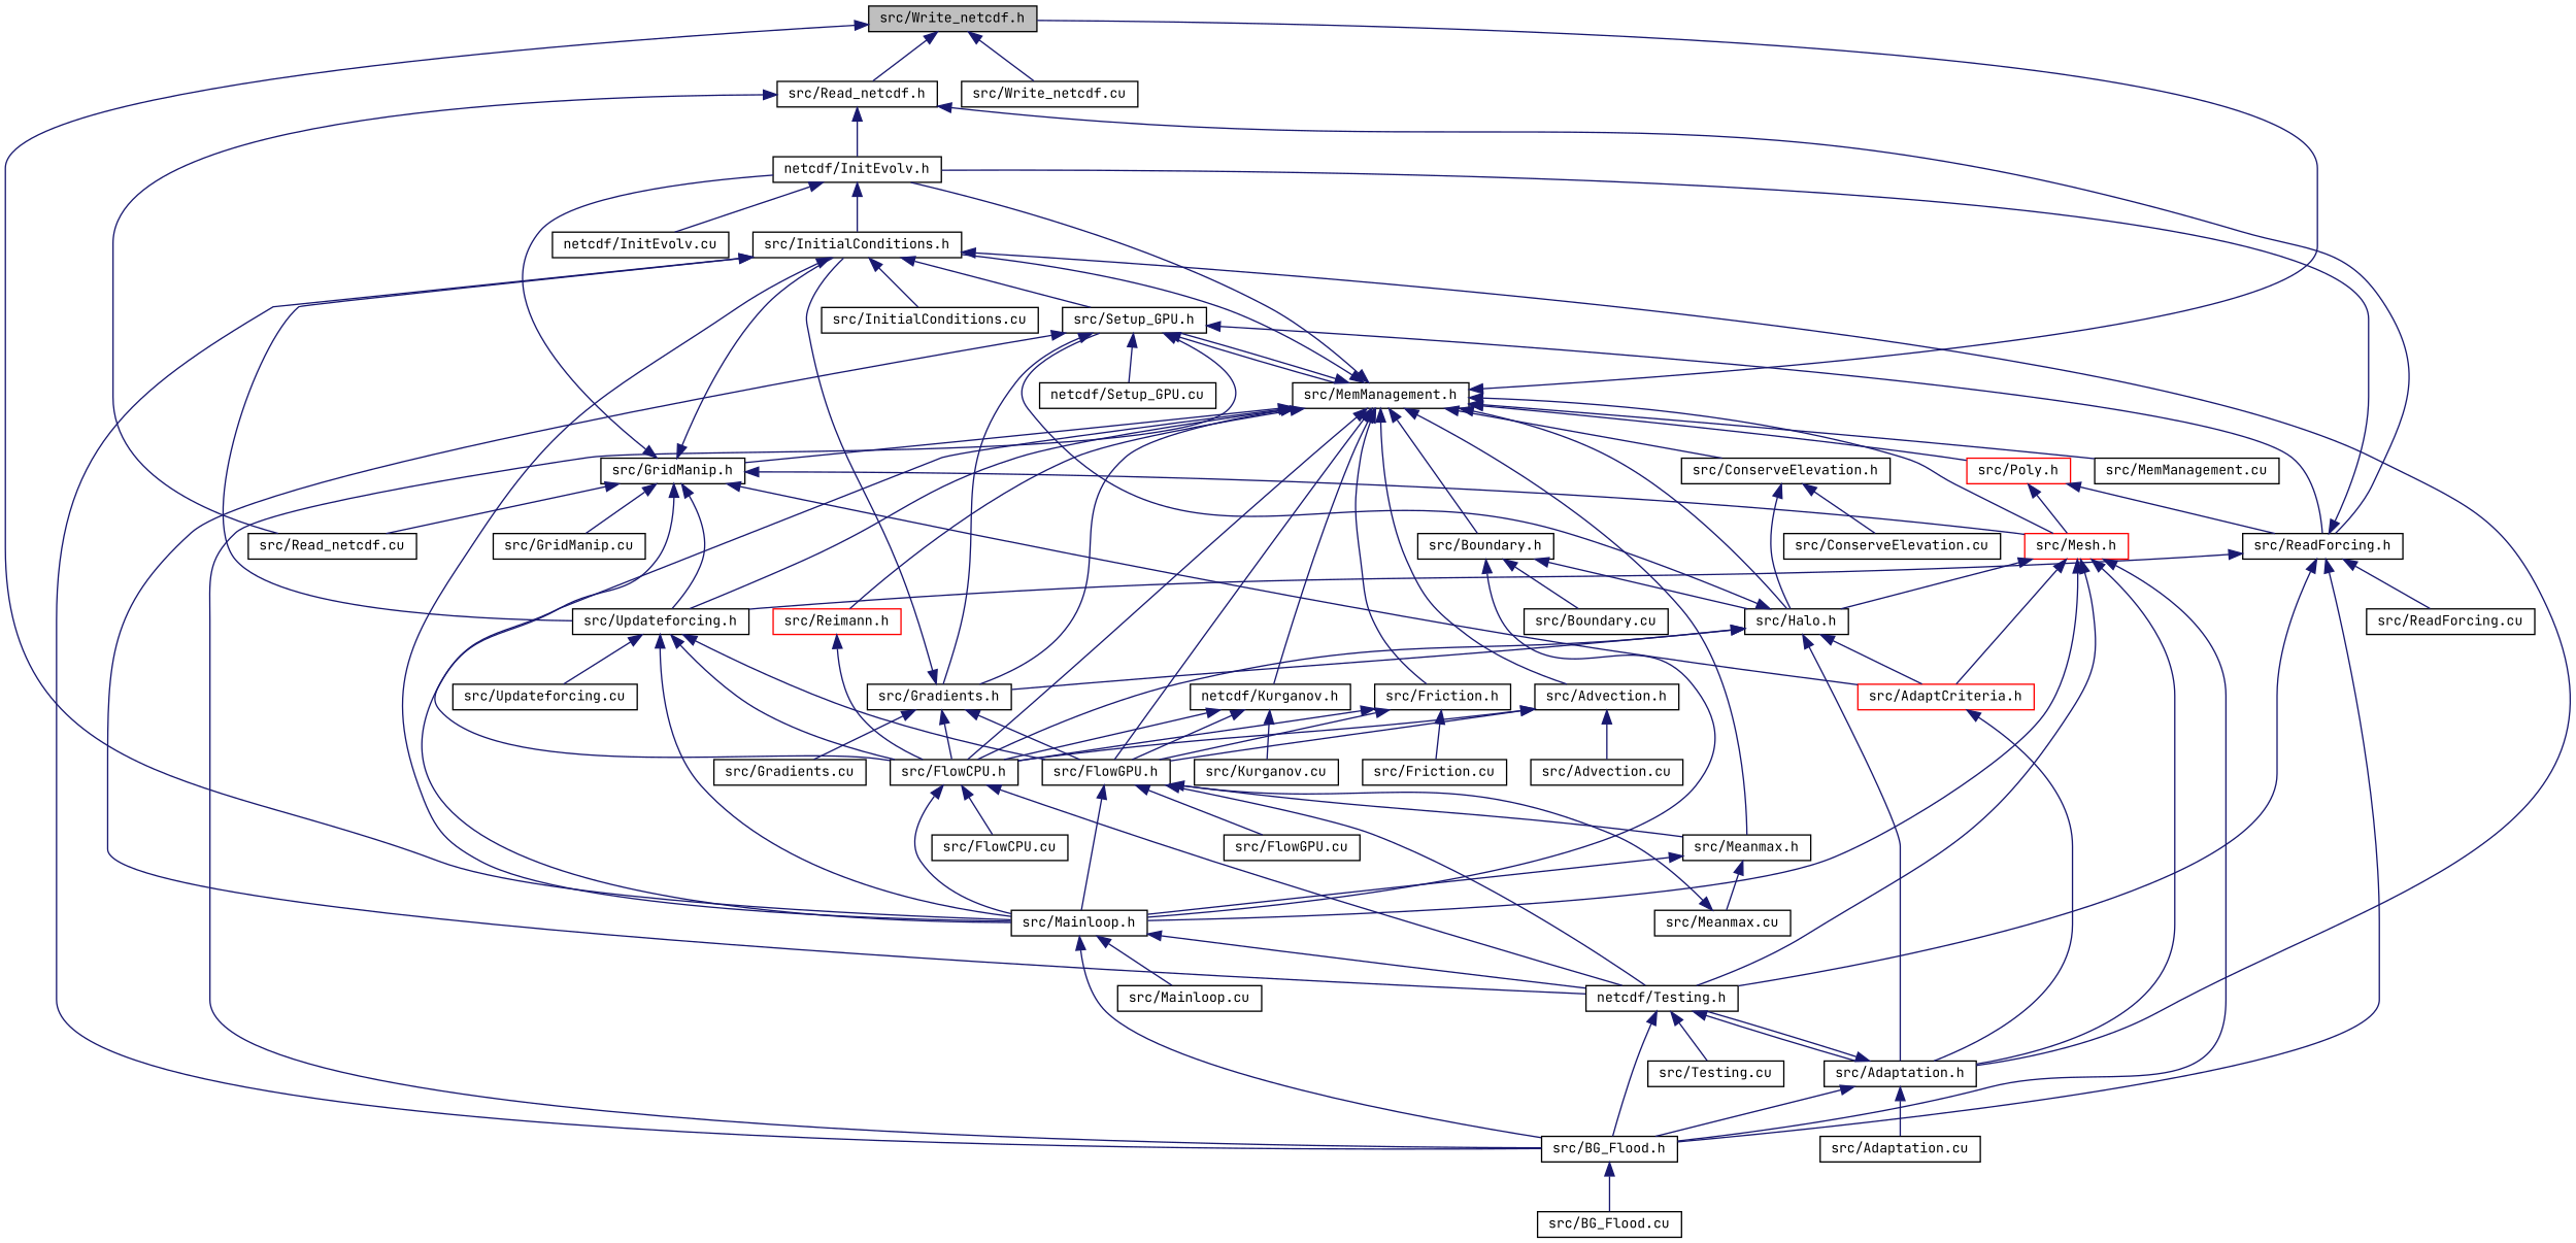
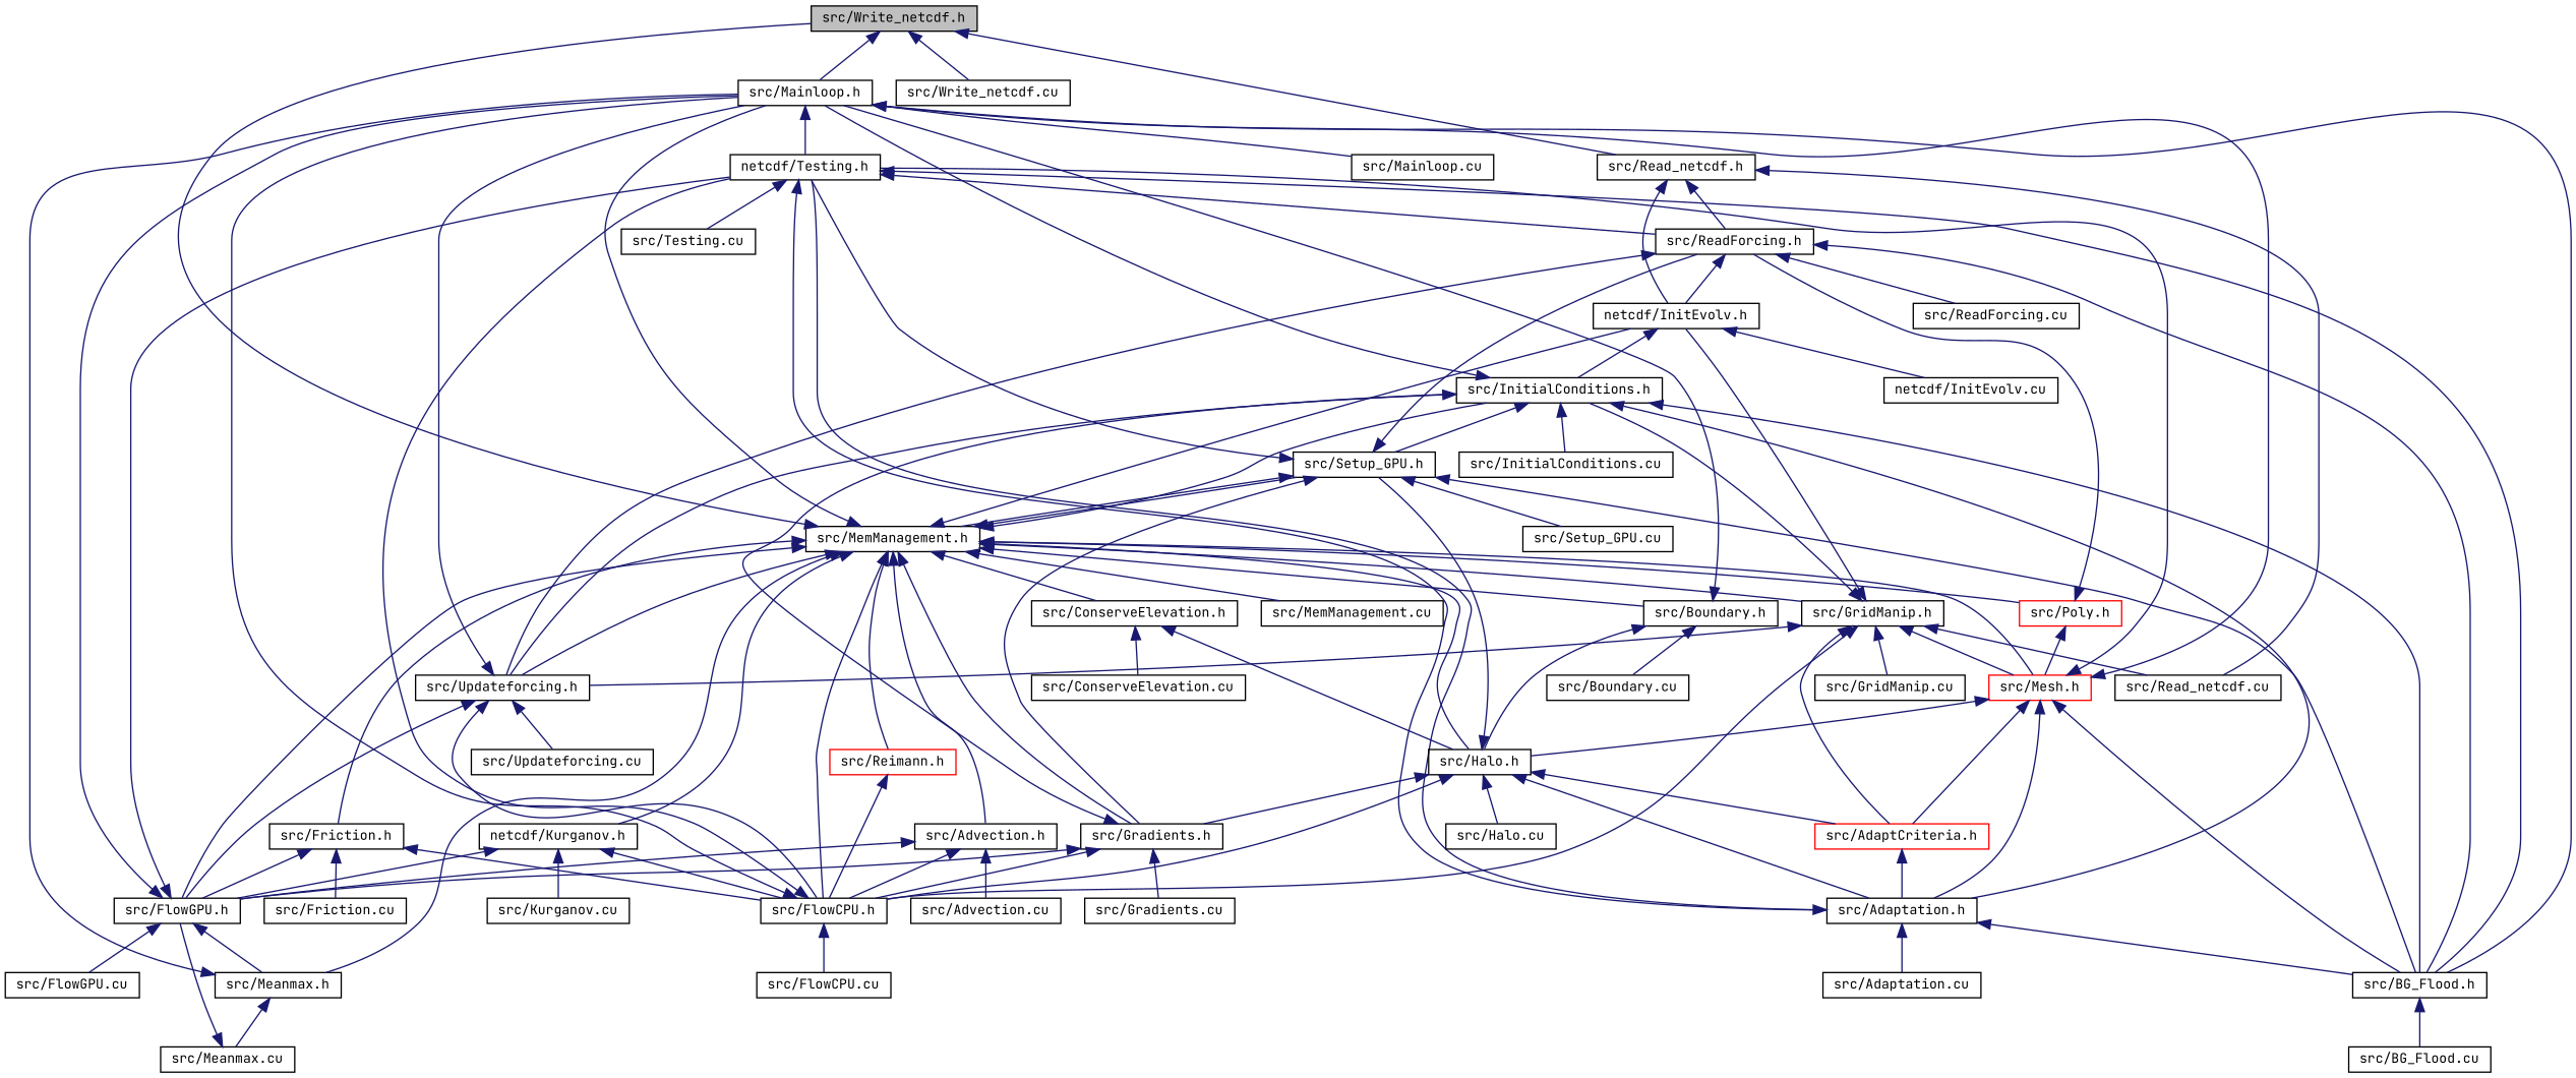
  digraph {
    fontname="JetBrains Mono"
    node [color=black fontname="JetBrains Mono" fontsize=10 shape=record]
    edge [color=midnightblue dir=back fontname="JetBrains Mono" fontsize=10 labelfontname=Helvetica labelfontsize=10 style=solid]
    n1 [fillcolor=grey75 fontcolor=black height=0.2 label="src/Write_netcdf.h" style=filled width=0.4]
    n2 [height=0.2 label="src/Mainloop.h" width=0.4]
    n3 [height=0.2 label="src/Read_netcdf.h" width=0.4]
    n4 [height=0.2 label="src/Write_netcdf.cu" width=0.4]
    n5 [height=0.2 label="src/BG_Flood.h" width=0.4]
    n6 [height=0.2 label="src/Mainloop.cu" width=0.4]
    n7 [height=0.2 label="netcdf/Testing.h" width=0.4]
    n8 [height=0.2 label="netcdf/InitEvolv.h" width=0.4]
    n9 [height=0.2 label="src/ReadForcing.h" width=0.4]
    n10 [height=0.2 label="src/Read_netcdf.cu" width=0.4]
    n11 [height=0.2 label="src/BG_Flood.cu" width=0.4]
    n12 [height=0.2 label="src/Adaptation.h" width=0.4]
    n13 [height=0.2 label="src/Testing.cu" width=0.4]
    n14 [height=0.2 label="src/Adaptation.cu" width=0.4]
    n15 [height=0.2 label="netcdf/InitEvolv.cu" width=0.4]
    n16 [height=0.2 label="src/InitialConditions.h" width=0.4]
    n17 [height=0.2 label="src/Updateforcing.h" width=0.4]
    n18 [height=0.2 label="src/ReadForcing.cu" width=0.4]
    n19 [height=0.2 label="src/InitialConditions.cu" width=0.4]
    n20 [height=0.2 label="src/Setup_GPU.h" width=0.4]
    n21 [height=0.2 label="src/Gradients.h" width=0.4]
    n22 [height=0.2 label="src/MemManagement.h" width=0.4]
-   n23 [height=0.2 label="netcdf/Setup_GPU.cu" width=0.4]
+   n23 [height=0.2 label="src/Setup_GPU.cu" width=0.4]
    n24 [height=0.2 label="src/FlowCPU.h" width=0.4]
    n25 [height=0.2 label="src/FlowGPU.h" width=0.4]
    n26 [height=0.2 label="src/Updateforcing.cu" width=0.4]
    n27 [height=0.2 label="src/Gradients.cu" width=0.4]
    n28 [height=0.2 label="src/Meanmax.h" width=0.4]
    n29 [height=0.2 label="src/Advection.h" width=0.4]
    n30 [height=0.2 label="src/Boundary.h" width=0.4]
    n31 [height=0.2 label="src/Halo.h" width=0.4]
    n32 [height=0.2 label="src/ConserveElevation.h" width=0.4]
    n33 [height=0.2 label="src/Friction.h" width=0.4]
    n34 [height=0.2 label="src/GridManip.h" width=0.4]
    n35 [color=red height=0.2 label="src/Mesh.h" width=0.4]
    n36 [height=0.2 label="netcdf/Kurganov.h" width=0.4]
    n37 [height=0.2 label="src/MemManagement.cu" width=0.4]
    n38 [color=red height=0.2 label="src/Poly.h" width=0.4]
    n39 [color=red height=0.2 label="src/Reimann.h" width=0.4]
    n40 [height=0.2 label="src/FlowCPU.cu" width=0.4]
    n41 [height=0.2 label="src/FlowGPU.cu" width=0.4]
    n42 [height=0.2 label="src/Meanmax.cu" width=0.4]
    n43 [height=0.2 label="src/Advection.cu" width=0.4]
    n44 [height=0.2 label="src/Boundary.cu" width=0.4]
    n45 [color=red height=0.2 label="src/AdaptCriteria.h" width=0.4]
+   n46 [height=0.2 label="src/Halo.cu" width=0.4]
    n47 [height=0.2 label="src/ConserveElevation.cu" width=0.4]
    n48 [height=0.2 label="src/Friction.cu" width=0.4]
    n49 [height=0.2 label="src/GridManip.cu" width=0.4]
    n50 [height=0.2 label="src/Kurganov.cu" width=0.4]
    n1 -> n2
    n1 -> n3
    n1 -> n4
    n2 -> n5
    n2 -> n6
    n2 -> n7
    n3 -> n8
    n3 -> n9
    n3 -> n10
    n5 -> n11
    n7 -> n5
    n7 -> n12
    n7 -> n13
    n8 -> n15
    n8 -> n16
    n9 -> n5
-   n9 -> n7
+   n7 -> n9
    n9 -> n8
    n9 -> n17
    n9 -> n18
    n12 -> n5
    n12 -> n7
    n12 -> n14
    n16 -> n2
    n16 -> n5
    n16 -> n12
    n16 -> n17
    n16 -> n19
    n16 -> n20
    n17 -> n2
    n17 -> n24
    n17 -> n25
    n17 -> n26
    n20 -> n5
    n20 -> n7
    n20 -> n9
    n20 -> n21
    n20 -> n22
    n20 -> n23
    n21 -> n16
    n21 -> n24
    n21 -> n25
    n21 -> n27
    n22 -> n1
    n22 -> n2
    n22 -> n8
    n22 -> n16
    n22 -> n17
    n22 -> n20
    n22 -> n21
    n22 -> n24
    n22 -> n25
    n22 -> n28
    n22 -> n29
    n22 -> n30
    n22 -> n31
    n22 -> n32
    n22 -> n33
    n22 -> n34
    n22 -> n35
    n22 -> n36
    n22 -> n37
    n22 -> n38
    n22 -> n39
    n24 -> n2
    n24 -> n7
    n24 -> n40
    n25 -> n2
    n25 -> n7
    n25 -> n28
    n25 -> n41
    n28 -> n2
    n28 -> n42
    n29 -> n24
    n29 -> n25
    n29 -> n43
    n30 -> n2
    n30 -> n31
    n30 -> n44
    n31 -> n12
    n31 -> n20
    n31 -> n21
    n31 -> n24
    n31 -> n45
+   n31 -> n46
    n32 -> n31
    n32 -> n47
    n33 -> n24
    n33 -> n25
    n33 -> n48
    n34 -> n8
    n34 -> n10
    n34 -> n16
    n34 -> n17
    n34 -> n24
    n34 -> n35
    n34 -> n45
    n34 -> n49
    n35 -> n2
    n35 -> n5
    n35 -> n7
    n35 -> n12
    n35 -> n31
    n35 -> n45
    n36 -> n24
    n36 -> n25
    n36 -> n50
    n38 -> n9
    n38 -> n35
    n39 -> n24
    n42 -> n25
    n45 -> n12
  }
